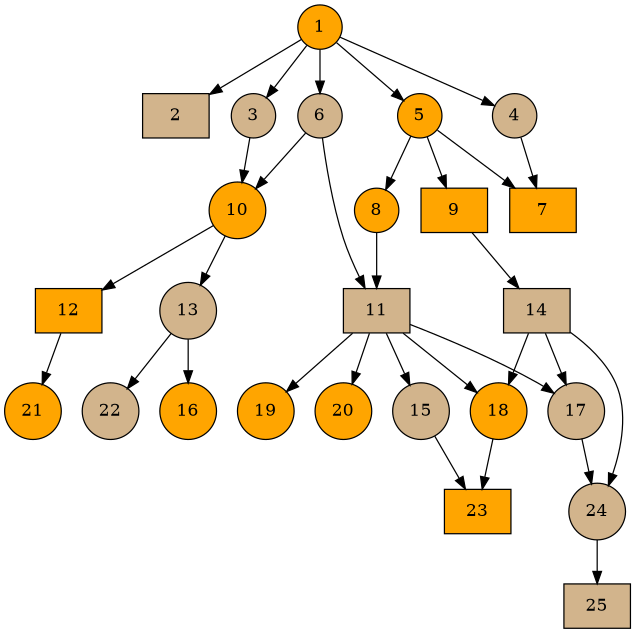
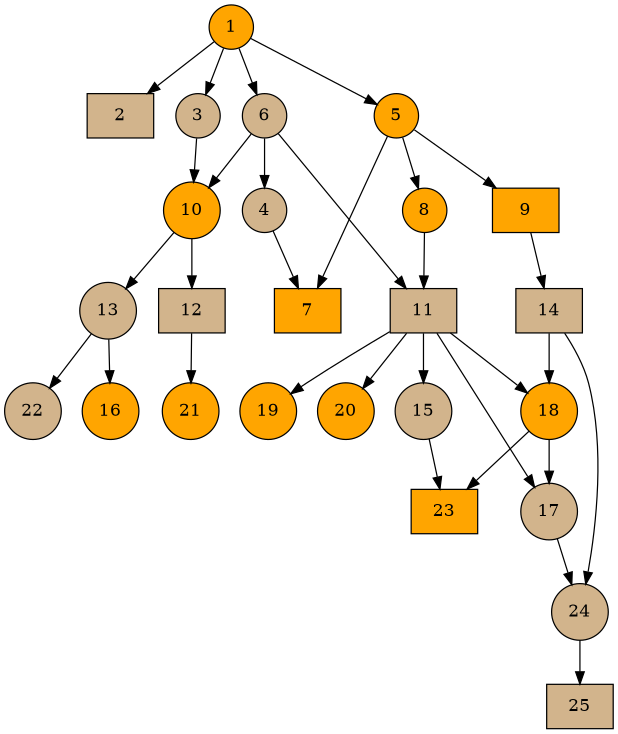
  digraph {
    node [fillcolor=tan shape=circle style=filled]
    1 [alpha=20.62 fillcolor=orange]
    2 [alpha=146.15 shape=box]
    3 [alpha=29.22]
    4 [alpha=145.89]
    5 [alpha=191.33 fillcolor=orange]
    6 [alpha=154.60]
    10 [alpha=71.23 fillcolor=orange]
    7 [alpha=36.35 fillcolor=orange shape=box]
    8 [alpha=104.99 fillcolor=orange]
    9 [alpha=168.30 fillcolor=orange shape=box]
    11 [alpha=29.88 shape=box]
-   12 [alpha=52.94 fillcolor=orange shape=box]
+   12 [alpha=52.94 shape=box]
    13 [alpha=174.39]
    14 [alpha=67.30 shape=box]
    15 [alpha=146.25]
    17 [alpha=180.81]
    18 [alpha=137.40 fillcolor=orange]
    19 [alpha=86.30 fillcolor=orange]
    20 [alpha=67.04 fillcolor=orange]
    21 [alpha=188.37 fillcolor=orange]
    16 [alpha=99.21 fillcolor=orange]
    22 [alpha=156.54]
    24 [alpha=57.50]
    23 [alpha=117.79 fillcolor=orange shape=box]
    25 [alpha=173.92 shape=box]
    1 -> 2
    1 -> 3
-   1 -> 4
+   6 -> 4
    1 -> 5
    1 -> 6
    3 -> 10
    4 -> 7
    5 -> 7
    5 -> 8
    5 -> 9
    6 -> 10
    6 -> 11
    10 -> 12
    10 -> 13
    8 -> 11
    9 -> 14
    11 -> 15
    11 -> 17
    11 -> 18
    11 -> 19
    11 -> 20
    12 -> 21
    13 -> 16
    13 -> 22
-   14 -> 17
+   18 -> 17
    14 -> 18
    14 -> 24
    15 -> 23
    17 -> 24
    18 -> 23
    24 -> 25
  }
